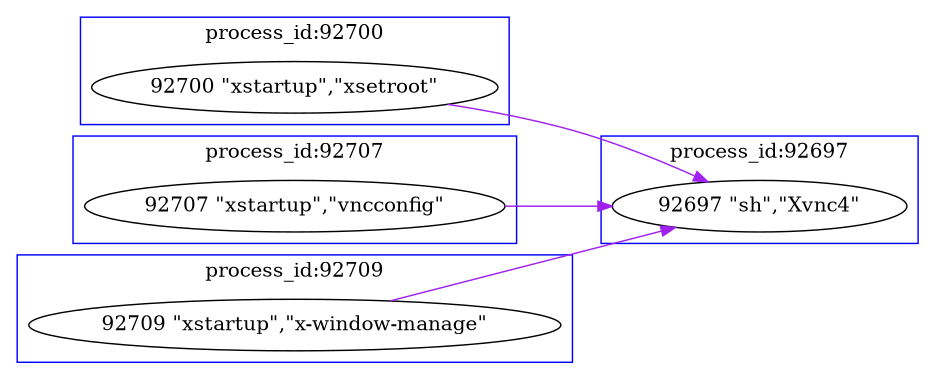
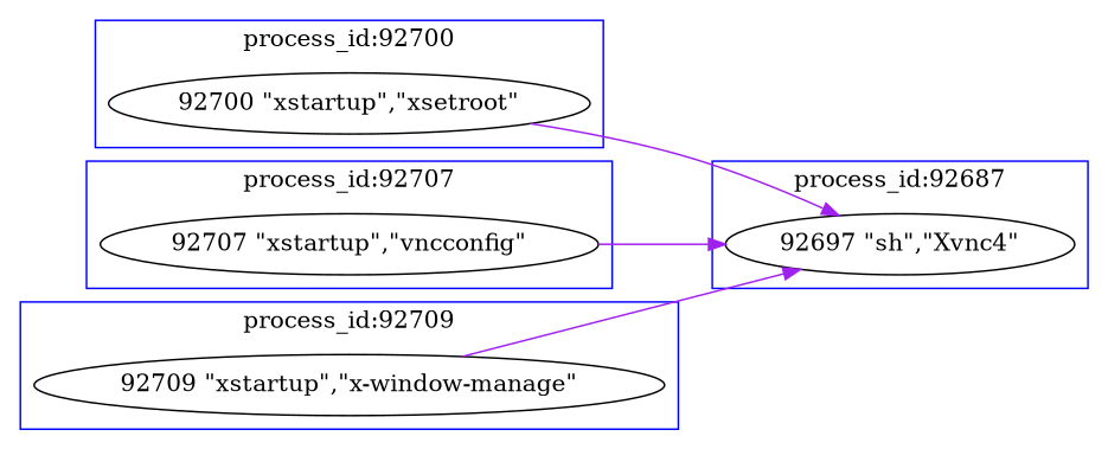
  digraph {
    rankdir=LR
    edge [color=purple]
    n1 [label="92697 \"sh\",\"Xvnc4\""]
    n2 [label="92700 \"xstartup\",\"xsetroot\""]
    n3 [label="92707 \"xstartup\",\"vncconfig\""]
    n4 [label="92709 \"xstartup\",\"x-window-manage\""]
    subgraph cluster_1 {
      color=blue
-     label="process_id:92697"
+     label="process_id:92687"
      n1
    }
    subgraph cluster_2 {
      color=blue
      label="process_id:92700"
      n2
    }
    subgraph cluster_3 {
      color=blue
      label="process_id:92707"
      n3
    }
    subgraph cluster_4 {
      color=blue
      label="process_id:92709"
      n4
    }
    n2 -> n1
    n3 -> n1
    n4 -> n1
  }
